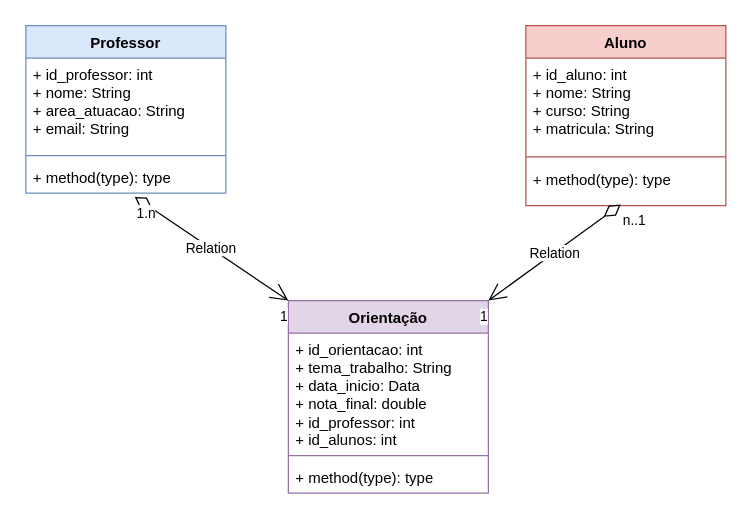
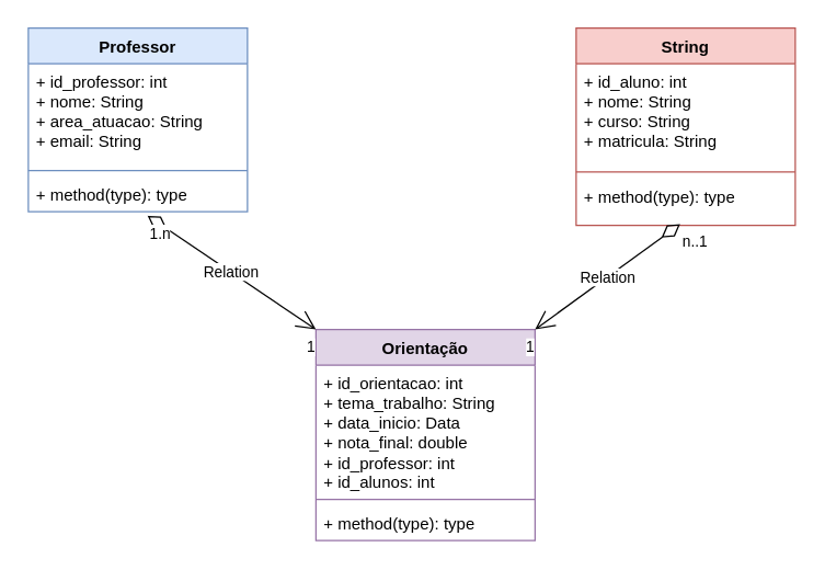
  <mxCell id="0" />
  <mxCell id="1" parent="0" />
  <mxCell id="2" value="Orientação" style="swimlane;fontStyle=1;align=center;verticalAlign=top;childLayout=stackLayout;horizontal=1;startSize=26;horizontalStack=0;resizeParent=1;resizeParentMax=0;resizeLast=0;collapsible=1;marginBottom=0;whiteSpace=wrap;html=1;fillColor=#e1d5e7;strokeColor=#9673a6;" vertex="1" parent="1"><mxGeometry x="230" y="240" width="160" height="154" as="geometry" /></mxCell>
  <mxCell id="3" value="+ id_orientacao: int&lt;div&gt;+ tema_trabalho: String&lt;/div&gt;&lt;div&gt;+ data_inicio: Data&lt;/div&gt;&lt;div&gt;+ nota_final: double&lt;/div&gt;&lt;div&gt;+ id_professor: int&lt;/div&gt;&lt;div&gt;+ id_alunos: int&lt;/div&gt;&lt;div&gt;&lt;br&gt;&lt;/div&gt;" style="text;strokeColor=none;fillColor=none;align=left;verticalAlign=top;spacingLeft=4;spacingRight=4;overflow=hidden;rotatable=0;points=[[0,0.5],[1,0.5]];portConstraint=eastwest;whiteSpace=wrap;html=1;" vertex="1" parent="2"><mxGeometry y="26" width="160" height="94" as="geometry" /></mxCell>
  <mxCell id="4" value="" style="line;strokeWidth=1;fillColor=none;align=left;verticalAlign=middle;spacingTop=-1;spacingLeft=3;spacingRight=3;rotatable=0;labelPosition=right;points=[];portConstraint=eastwest;strokeColor=inherit;" vertex="1" parent="2"><mxGeometry y="120" width="160" height="8" as="geometry" /></mxCell>
  <mxCell id="5" value="+ method(type): type" style="text;strokeColor=none;fillColor=none;align=left;verticalAlign=top;spacingLeft=4;spacingRight=4;overflow=hidden;rotatable=0;points=[[0,0.5],[1,0.5]];portConstraint=eastwest;whiteSpace=wrap;html=1;" vertex="1" parent="2"><mxGeometry y="128" width="160" height="26" as="geometry" /></mxCell>
  <mxCell id="6" value="Professor" style="swimlane;fontStyle=1;align=center;verticalAlign=top;childLayout=stackLayout;horizontal=1;startSize=26;horizontalStack=0;resizeParent=1;resizeParentMax=0;resizeLast=0;collapsible=1;marginBottom=0;whiteSpace=wrap;html=1;fillColor=#dae8fc;strokeColor=#6c8ebf;" vertex="1" parent="1"><mxGeometry x="20" y="20" width="160" height="134" as="geometry" /></mxCell>
  <mxCell id="7" value="+ id_professor: int&lt;div&gt;+ nome: String&lt;/div&gt;&lt;div&gt;+ area_atuacao: String&lt;/div&gt;&lt;div&gt;+ email: String&lt;/div&gt;" style="text;strokeColor=none;fillColor=none;align=left;verticalAlign=top;spacingLeft=4;spacingRight=4;overflow=hidden;rotatable=0;points=[[0,0.5],[1,0.5]];portConstraint=eastwest;whiteSpace=wrap;html=1;" vertex="1" parent="6"><mxGeometry y="26" width="160" height="74" as="geometry" /></mxCell>
  <mxCell id="8" value="" style="line;strokeWidth=1;fillColor=none;align=left;verticalAlign=middle;spacingTop=-1;spacingLeft=3;spacingRight=3;rotatable=0;labelPosition=right;points=[];portConstraint=eastwest;strokeColor=inherit;" vertex="1" parent="6"><mxGeometry y="100" width="160" height="8" as="geometry" /></mxCell>
  <mxCell id="9" value="+ method(type): type" style="text;strokeColor=none;fillColor=none;align=left;verticalAlign=top;spacingLeft=4;spacingRight=4;overflow=hidden;rotatable=0;points=[[0,0.5],[1,0.5]];portConstraint=eastwest;whiteSpace=wrap;html=1;" vertex="1" parent="6"><mxGeometry y="108" width="160" height="26" as="geometry" /></mxCell>
- <mxCell id="10" value="Aluno" style="swimlane;fontStyle=1;align=center;verticalAlign=top;childLayout=stackLayout;horizontal=1;startSize=26;horizontalStack=0;resizeParent=1;resizeParentMax=0;resizeLast=0;collapsible=1;marginBottom=0;whiteSpace=wrap;html=1;fillColor=#f8cecc;strokeColor=#b85450;" vertex="1" parent="1"><mxGeometry x="420" y="20" width="160" height="144" as="geometry" /></mxCell>
+ <mxCell id="10" value="String" style="swimlane;fontStyle=1;align=center;verticalAlign=top;childLayout=stackLayout;horizontal=1;startSize=26;horizontalStack=0;resizeParent=1;resizeParentMax=0;resizeLast=0;collapsible=1;marginBottom=0;whiteSpace=wrap;html=1;fillColor=#f8cecc;strokeColor=#b85450;" vertex="1" parent="1"><mxGeometry x="420" y="20" width="160" height="144" as="geometry" /></mxCell>
  <mxCell id="11" value="+ id_aluno: int&lt;div&gt;+ nome: String&lt;/div&gt;&lt;div&gt;+ curso: String&lt;/div&gt;&lt;div&gt;+ matricula: String&lt;/div&gt;" style="text;strokeColor=none;fillColor=none;align=left;verticalAlign=top;spacingLeft=4;spacingRight=4;overflow=hidden;rotatable=0;points=[[0,0.5],[1,0.5]];portConstraint=eastwest;whiteSpace=wrap;html=1;" vertex="1" parent="10"><mxGeometry y="26" width="160" height="74" as="geometry" /></mxCell>
  <mxCell id="12" value="" style="line;strokeWidth=1;fillColor=none;align=left;verticalAlign=middle;spacingTop=-1;spacingLeft=3;spacingRight=3;rotatable=0;labelPosition=right;points=[];portConstraint=eastwest;strokeColor=inherit;" vertex="1" parent="10"><mxGeometry y="100" width="160" height="10" as="geometry" /></mxCell>
  <mxCell id="13" value="+ method(type): type" style="text;strokeColor=none;fillColor=none;align=left;verticalAlign=top;spacingLeft=4;spacingRight=4;overflow=hidden;rotatable=0;points=[[0,0.5],[1,0.5]];portConstraint=eastwest;whiteSpace=wrap;html=1;" vertex="1" parent="10"><mxGeometry y="110" width="160" height="34" as="geometry" /></mxCell>
  <mxCell id="14" value="Relation" style="endArrow=open;html=1;endSize=12;startArrow=diamondThin;startSize=14;startFill=0;exitX=0.544;exitY=1.115;exitDx=0;exitDy=0;exitPerimeter=0;entryX=0;entryY=0;entryDx=0;entryDy=0;" edge="1" parent="1" source="9" target="2"><mxGeometry relative="1" as="geometry"><mxPoint x="250" y="270" as="sourcePoint" /><mxPoint x="410" y="270" as="targetPoint" /></mxGeometry></mxCell>
  <mxCell id="15" value="1.n" style="edgeLabel;resizable=0;html=1;align=left;verticalAlign=top;" connectable="0" vertex="1" parent="14"><mxGeometry x="-1" relative="1" as="geometry" /></mxCell>
  <mxCell id="16" value="1" style="edgeLabel;resizable=0;html=1;align=right;verticalAlign=top;" connectable="0" vertex="1" parent="14"><mxGeometry x="1" relative="1" as="geometry" /></mxCell>
  <mxCell id="17" value="Relation" style="endArrow=open;html=1;endSize=12;startArrow=diamondThin;startSize=14;startFill=0;exitX=0.475;exitY=0.971;exitDx=0;exitDy=0;exitPerimeter=0;entryX=1;entryY=0;entryDx=0;entryDy=0;" edge="1" parent="1" source="13" target="2"><mxGeometry relative="1" as="geometry"><mxPoint x="250" y="270" as="sourcePoint" /><mxPoint x="470" y="410" as="targetPoint" /></mxGeometry></mxCell>
  <mxCell id="18" value="n..1" style="edgeLabel;resizable=0;html=1;align=left;verticalAlign=top;" connectable="0" vertex="1" parent="17"><mxGeometry x="-1" relative="1" as="geometry" /></mxCell>
  <mxCell id="19" value="1" style="edgeLabel;resizable=0;html=1;align=right;verticalAlign=top;" connectable="0" vertex="1" parent="17"><mxGeometry x="1" relative="1" as="geometry" /></mxCell>
